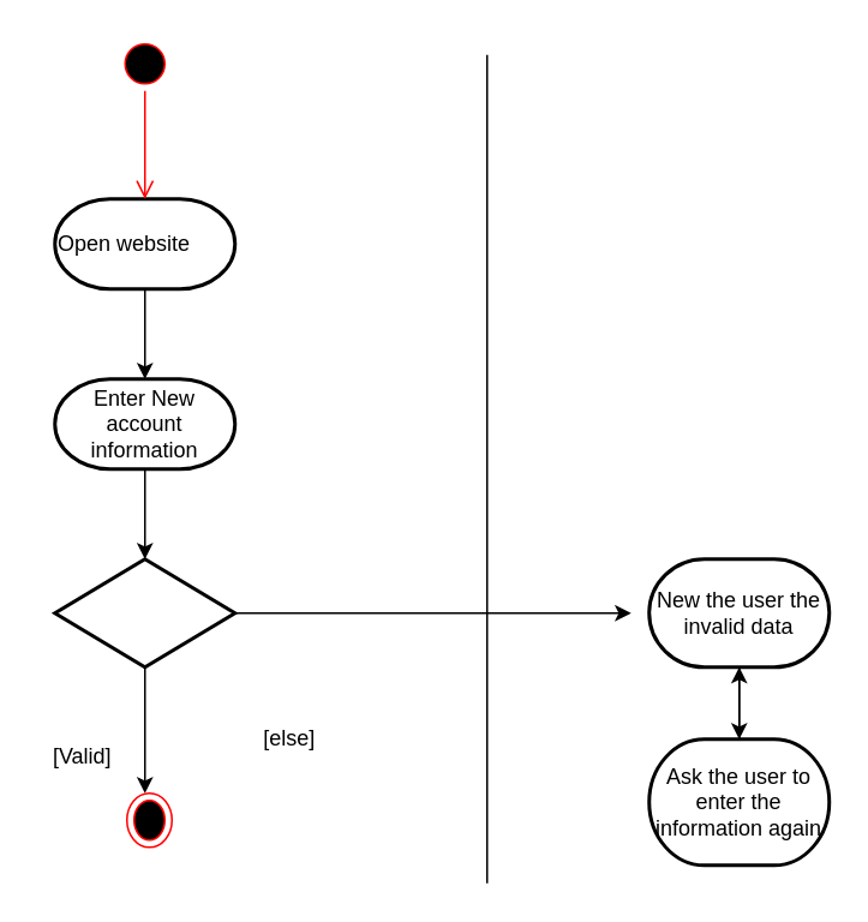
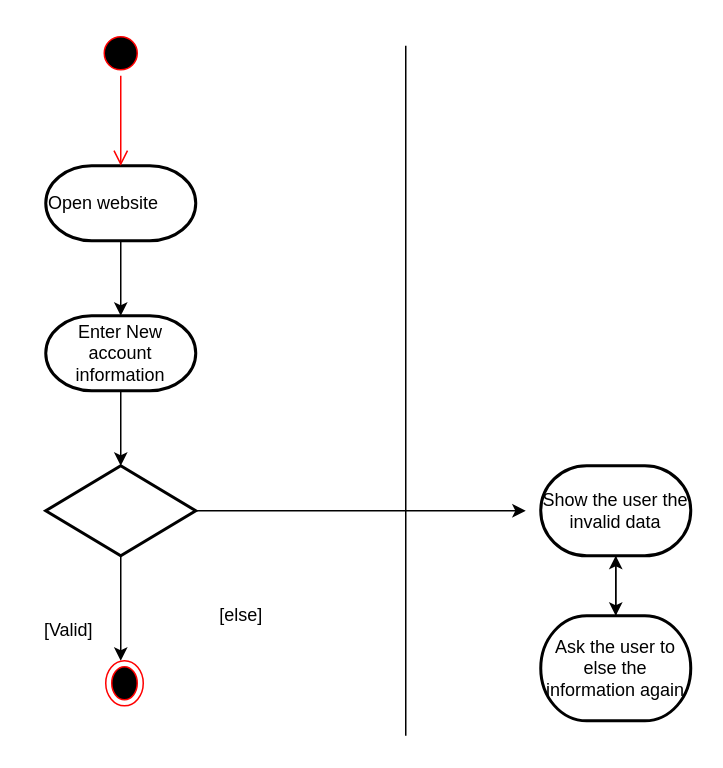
  <mxCell id="0" />
  <mxCell id="1" parent="0" />
  <mxCell id="2" style="edgeStyle=orthogonalEdgeStyle;rounded=0;orthogonalLoop=1;jettySize=auto;html=1;" edge="1" parent="1" source="3"><mxGeometry relative="1" as="geometry"><mxPoint x="80" y="210" as="targetPoint" /></mxGeometry></mxCell>
  <mxCell id="3" value="&lt;div align=&quot;center&quot;&gt;Open website &lt;br&gt;&lt;/div&gt;" style="strokeWidth=2;html=1;shape=mxgraph.flowchart.terminator;whiteSpace=wrap;verticalAlign=middle;strokeColor=#000000;align=left;" vertex="1" parent="1"><mxGeometry x="30" y="110" width="100" height="50" as="geometry" /></mxCell>
  <mxCell id="4" value="" style="ellipse;html=1;shape=startState;fillColor=#000000;strokeColor=#ff0000;" vertex="1" parent="1"><mxGeometry x="65" y="20" width="30" height="30" as="geometry" /></mxCell>
  <mxCell id="5" value="" style="edgeStyle=orthogonalEdgeStyle;html=1;verticalAlign=bottom;endArrow=open;endSize=8;strokeColor=#ff0000;" edge="1" source="4" parent="1"><mxGeometry relative="1" as="geometry"><mxPoint x="80" y="110" as="targetPoint" /></mxGeometry></mxCell>
  <mxCell id="6" style="edgeStyle=orthogonalEdgeStyle;rounded=0;orthogonalLoop=1;jettySize=auto;html=1;" edge="1" parent="1" source="7"><mxGeometry relative="1" as="geometry"><mxPoint x="80" y="310" as="targetPoint" /></mxGeometry></mxCell>
  <mxCell id="7" value="Enter New account information" style="strokeWidth=2;html=1;shape=mxgraph.flowchart.terminator;whiteSpace=wrap;align=center;" vertex="1" parent="1"><mxGeometry x="30" y="210" width="100" height="50" as="geometry" /></mxCell>
  <mxCell id="8" style="edgeStyle=orthogonalEdgeStyle;rounded=0;orthogonalLoop=1;jettySize=auto;html=1;exitX=0.5;exitY=1;exitDx=0;exitDy=0;exitPerimeter=0;" edge="1" parent="1" source="10"><mxGeometry relative="1" as="geometry"><mxPoint x="80" y="440" as="targetPoint" /></mxGeometry></mxCell>
  <mxCell id="9" style="edgeStyle=orthogonalEdgeStyle;rounded=0;orthogonalLoop=1;jettySize=auto;html=1;exitX=1;exitY=0.5;exitDx=0;exitDy=0;exitPerimeter=0;" edge="1" parent="1" source="10"><mxGeometry relative="1" as="geometry"><mxPoint x="350" y="340" as="targetPoint" /></mxGeometry></mxCell>
  <mxCell id="10" value="" style="strokeWidth=2;html=1;shape=mxgraph.flowchart.decision;whiteSpace=wrap;align=center;" vertex="1" parent="1"><mxGeometry x="30" y="310" width="100" height="60" as="geometry" /></mxCell>
  <mxCell id="11" value="[Valid]" style="text;html=1;align=center;verticalAlign=middle;resizable=0;points=[];autosize=1;" vertex="1" parent="1"><mxGeometry x="20" y="410" width="50" height="20" as="geometry" /></mxCell>
  <mxCell id="12" value="" style="ellipse;html=1;shape=endState;fillColor=#000000;strokeColor=#ff0000;align=center;" vertex="1" parent="1"><mxGeometry x="70" y="440" width="25" height="30" as="geometry" /></mxCell>
  <mxCell id="13" value="" style="endArrow=none;html=1;" edge="1" parent="1"><mxGeometry width="50" height="50" relative="1" as="geometry"><mxPoint x="270" y="490" as="sourcePoint" /><mxPoint x="270" as="targetPoint" y="30" /></mxGeometry></mxCell>
  <mxCell id="14" style="edgeStyle=orthogonalEdgeStyle;rounded=0;orthogonalLoop=1;jettySize=auto;html=1;" edge="1" parent="1" source="15"><mxGeometry relative="1" as="geometry"><mxPoint x="410" y="410" as="targetPoint" /></mxGeometry></mxCell>
- <mxCell id="15" value="New the user the invalid data" style="strokeWidth=2;html=1;shape=mxgraph.flowchart.terminator;whiteSpace=wrap;align=center;" vertex="1" parent="1"><mxGeometry x="360" y="310" width="100" height="60" as="geometry" /></mxCell>
+ <mxCell id="15" value="Show the user the invalid data" style="strokeWidth=2;html=1;shape=mxgraph.flowchart.terminator;whiteSpace=wrap;align=center;" vertex="1" parent="1"><mxGeometry x="360" y="310" width="100" height="60" as="geometry" /></mxCell>
  <mxCell id="16" style="edgeStyle=orthogonalEdgeStyle;rounded=0;orthogonalLoop=1;jettySize=auto;html=1;" edge="1" parent="1" source="17" target="15"><mxGeometry relative="1" as="geometry" /></mxCell>
- <mxCell id="17" value="Ask the user to enter the information again" style="strokeWidth=2;html=1;shape=mxgraph.flowchart.terminator;whiteSpace=wrap;align=center;" vertex="1" parent="1"><mxGeometry x="360" y="410" width="100" height="70" as="geometry" /></mxCell>
+ <mxCell id="17" value="Ask the user to else the information again" style="strokeWidth=2;html=1;shape=mxgraph.flowchart.terminator;whiteSpace=wrap;align=center;" vertex="1" parent="1"><mxGeometry x="360" y="410" width="100" height="70" as="geometry" /></mxCell>
  <mxCell id="18" value="[else]" style="text;html=1;align=center;verticalAlign=middle;resizable=0;points=[];autosize=1;" vertex="1" parent="1"><mxGeometry x="135" y="400" width="50" height="20" as="geometry" /></mxCell>
